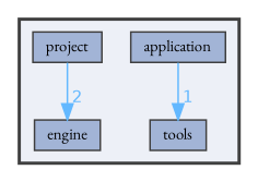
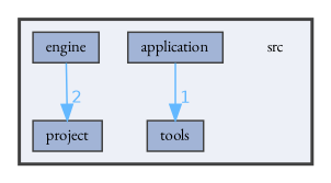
  digraph {
    compound=true
    fontname="EB Garamond"
    node [fontname="EB Garamond" fontsize=10 shape=box color=grey25 fillcolor="#a2b4d6" style=filled]
    edge [color=steelblue1 fontcolor=steelblue1 fontname="EB Garamond" fontsize=10 labeldistance=1.5 labelfontname=Helvetica labelfontsize=10]
+   n1 [height=0.2 label=src shape=plaintext width=0.4 color="" fillcolor="" style=""]
    n2 [height=0.2 label=application width=0.4]
    n3 [height=0.2 label=engine width=0.4]
    n4 [height=0.2 label=project width=0.4]
    n5 [height=0.2 label=tools width=0.4]
    subgraph cluster_1 {
      bgcolor="#edf0f7"
      fontsize=10
      pencolor=grey25
      style="filled,bold"
+     n1
      n2
      n3
      n4
      n5
    }
    n2 -> n5 [headlabel=1]
-   n4 -> n3 [headlabel=2]
+   n3 -> n4 [headlabel=2]
  }
